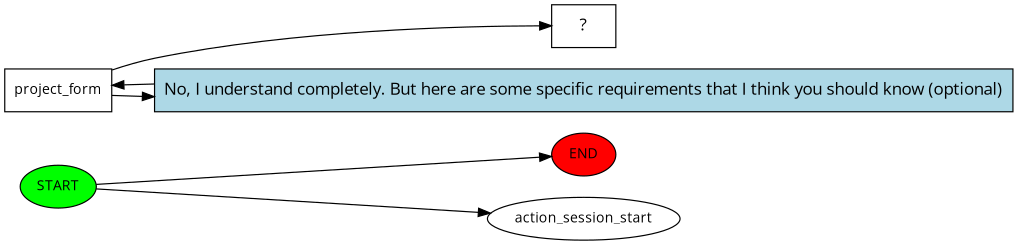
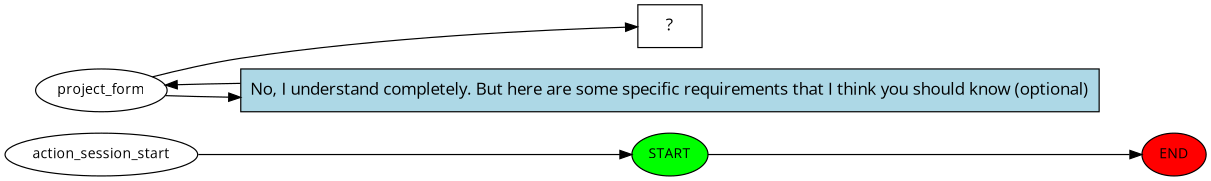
  digraph {
    fontname="Open Sans"
    rankdir=LR
    node [fontname="Open Sans" fontsize=12]
    edge [fontname="Open Sans"]
    n1 [fillcolor=green label=START style=filled]
    n2 [fillcolor=red label=END style=filled]
    n3 [label=action_session_start]
-   n4 [label=project_form shape=box]
+   n4 [label=project_form]
    n5 [label="  ?  " shape=rect fontsize=""]
    n6 [fillcolor=lightblue label="No, I understand completely. But here are some specific requirements that I think you should know (optional)" shape=rect style=filled fontsize=""]
    n1 -> n2
-   n1 -> n3
+   n3 -> n1
    n4 -> n5
    n4 -> n6
    n6 -> n4
  }
